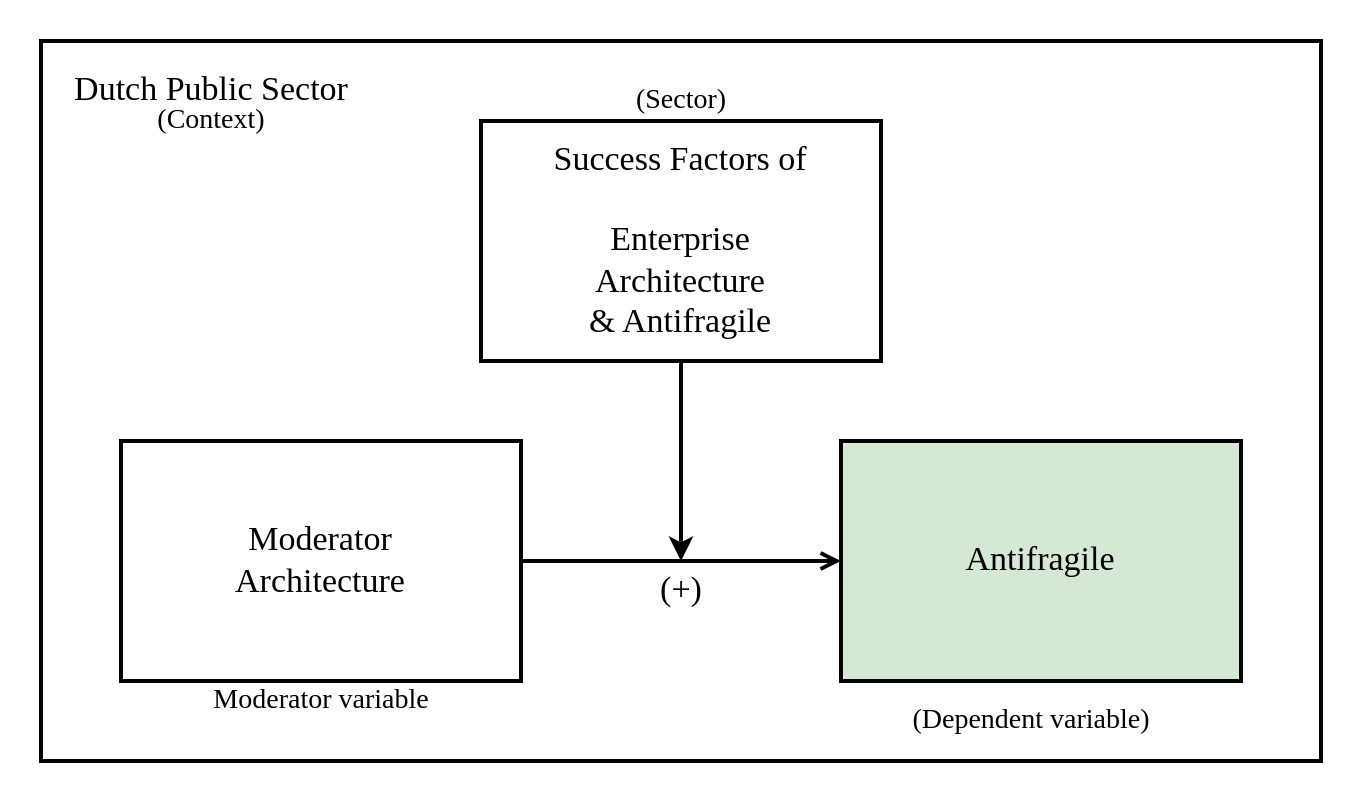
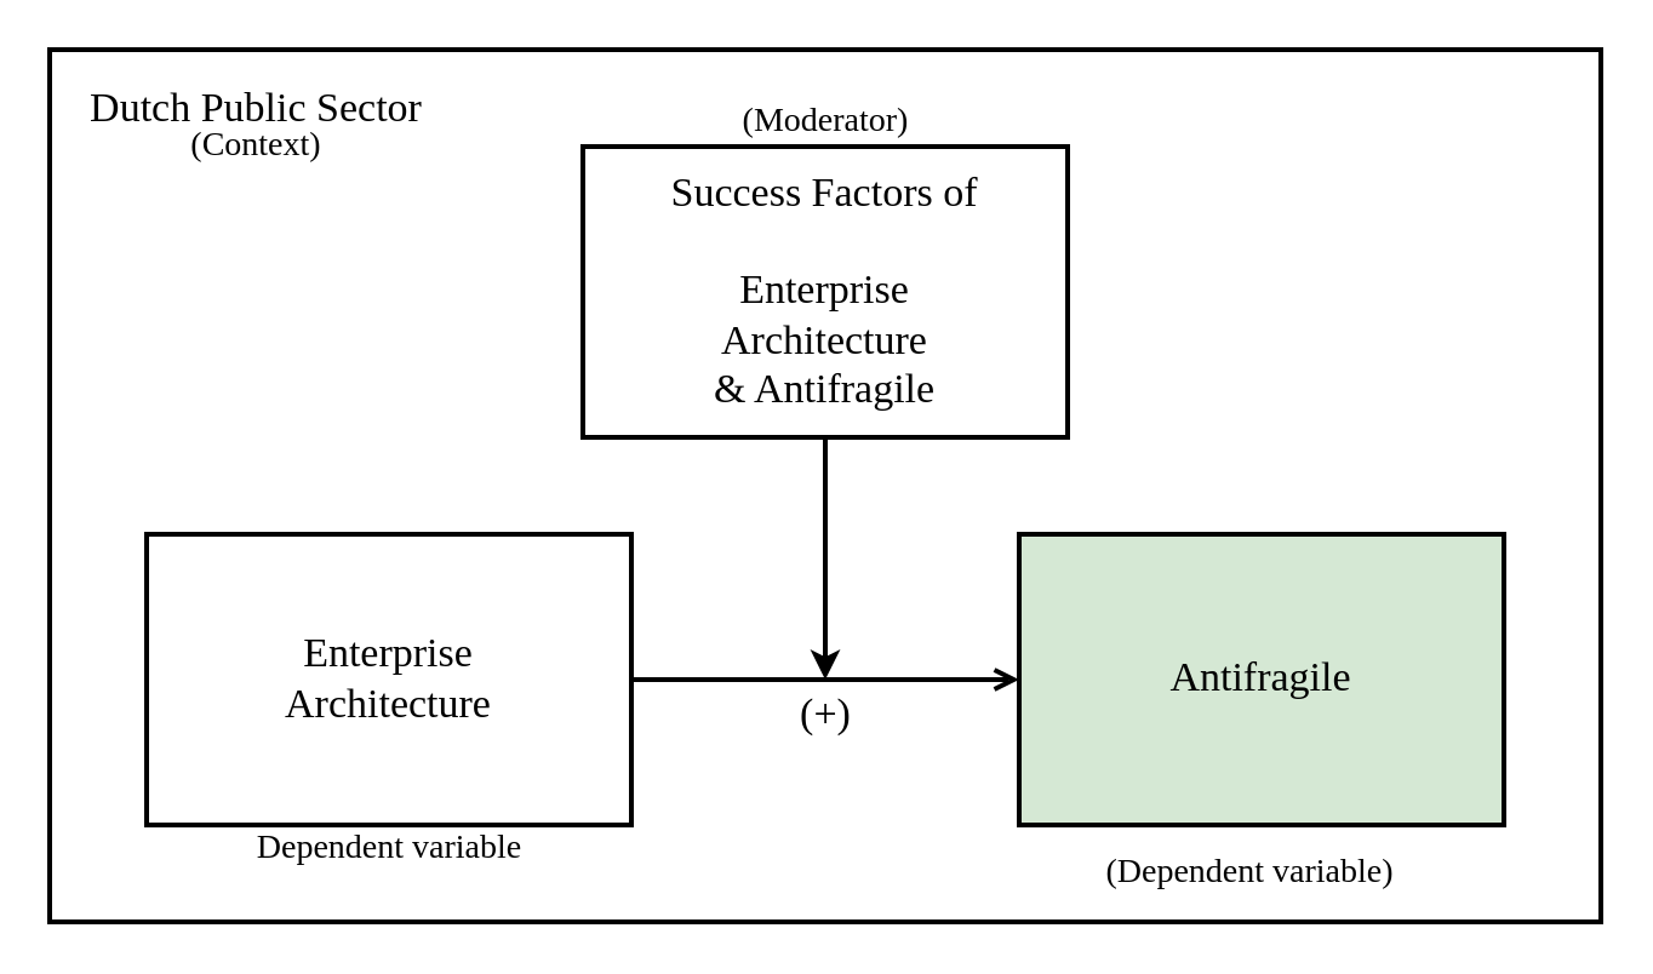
  <mxCell id="0" />
  <mxCell id="1" parent="0" />
  <mxCell id="2" value="" style="rounded=0;whiteSpace=wrap;html=1;fontFamily=CMU Sans Serif Medium;fontSize=17;strokeWidth=2;" vertex="1" parent="1"><mxGeometry x="20" y="20" width="640" height="360" as="geometry" /></mxCell>
  <mxCell id="3" style="edgeStyle=orthogonalEdgeStyle;rounded=0;orthogonalLoop=1;jettySize=auto;html=1;entryX=0;entryY=0.5;entryDx=0;entryDy=0;fontFamily=CMU Sans Serif Medium;fontSize=17;strokeWidth=2;endArrow=open;" edge="1" parent="1" source="4" target="5"><mxGeometry relative="1" as="geometry" /></mxCell>
- <mxCell id="4" value="Moderator&lt;br style=&quot;font-size: 17px;&quot;&gt;Architecture" style="rounded=0;whiteSpace=wrap;html=1;fontFamily=CMU Sans Serif Medium;fontSize=17;strokeWidth=2;fontStyle=0" vertex="1" parent="1"><mxGeometry x="60" y="220" width="200" height="120" as="geometry" /></mxCell>
+ <mxCell id="4" value="Enterprise&lt;br style=&quot;font-size: 17px;&quot;&gt;Architecture" style="rounded=0;whiteSpace=wrap;html=1;fontFamily=CMU Sans Serif Medium;fontSize=17;strokeWidth=2;fontStyle=0" vertex="1" parent="1"><mxGeometry x="60" y="220" width="200" height="120" as="geometry" /></mxCell>
  <mxCell id="5" value="Antifragile" style="rounded=0;whiteSpace=wrap;html=1;fontFamily=CMU Sans Serif Medium;fontSize=17;strokeWidth=2;fontStyle=0;fillColor=#d5e8d4;" vertex="1" parent="1"><mxGeometry x="420" y="220" width="200" height="120" as="geometry" /></mxCell>
  <mxCell id="6" style="edgeStyle=orthogonalEdgeStyle;rounded=0;orthogonalLoop=1;jettySize=auto;html=1;fontFamily=CMU Sans Serif Medium;fontSize=17;strokeWidth=2;" edge="1" parent="1" source="7"><mxGeometry relative="1" as="geometry"><mxPoint x="340" y="280" as="targetPoint" /></mxGeometry></mxCell>
  <mxCell id="7" value="Success Factors of&lt;br&gt;&lt;br&gt;Enterprise&lt;br&gt;Architecture&lt;br&gt;&amp;amp; Antifragile" style="rounded=0;whiteSpace=wrap;html=1;fontFamily=CMU Sans Serif Medium;fontSize=17;strokeWidth=2;fontStyle=0" vertex="1" parent="1"><mxGeometry x="240" y="60" width="200" height="120" as="geometry" /></mxCell>
- <mxCell id="8" value="(Sector)" style="text;html=1;align=center;verticalAlign=middle;resizable=0;points=[];autosize=1;strokeColor=none;fillColor=none;fontSize=14;fontFamily=CMU Sans Serif Medium;" vertex="1" parent="1"><mxGeometry x="300" y="40" width="80" height="20" as="geometry" /></mxCell>
+ <mxCell id="8" value="(Moderator)" style="text;html=1;align=center;verticalAlign=middle;resizable=0;points=[];autosize=1;strokeColor=none;fillColor=none;fontSize=14;fontFamily=CMU Sans Serif Medium;" vertex="1" parent="1"><mxGeometry x="300" y="40" width="80" height="20" as="geometry" /></mxCell>
  <mxCell id="9" value="(Dependent variable)" style="text;html=1;align=center;verticalAlign=middle;resizable=0;points=[];autosize=1;strokeColor=none;fillColor=none;fontSize=14;fontFamily=CMU Sans Serif Medium;" vertex="1" parent="1"><mxGeometry x="450" y="350" width="130" height="20" as="geometry" /></mxCell>
- <mxCell id="10" value="Moderator variable" style="text;html=1;align=center;verticalAlign=middle;resizable=0;points=[];autosize=1;strokeColor=none;fillColor=none;fontSize=14;fontFamily=CMU Sans Serif Medium;" vertex="1" parent="1"><mxGeometry x="100" y="340" width="120" height="20" as="geometry" /></mxCell>
+ <mxCell id="10" value="Dependent variable" style="text;html=1;align=center;verticalAlign=middle;resizable=0;points=[];autosize=1;strokeColor=none;fillColor=none;fontSize=14;fontFamily=CMU Sans Serif Medium;" vertex="1" parent="1"><mxGeometry x="100" y="340" width="120" height="20" as="geometry" /></mxCell>
  <mxCell id="11" value="(+)" style="text;html=1;align=center;verticalAlign=middle;resizable=0;points=[];autosize=1;strokeColor=none;fillColor=none;fontSize=17;fontFamily=CMU Sans Serif Medium;" vertex="1" parent="1"><mxGeometry x="320" y="280" width="40" height="30" as="geometry" /></mxCell>
  <mxCell id="12" value="Dutch Public Sector" style="text;html=1;align=center;verticalAlign=middle;resizable=0;points=[];autosize=1;strokeColor=none;fillColor=none;fontSize=17;fontFamily=CMU Sans Serif Medium;" vertex="1" parent="1"><mxGeometry x="30" y="30" width="150" height="30" as="geometry" /></mxCell>
  <mxCell id="13" value="(Context)" style="text;html=1;align=center;verticalAlign=middle;resizable=0;points=[];autosize=1;strokeColor=none;fillColor=none;fontSize=14;fontFamily=CMU Sans Serif Medium;" vertex="1" parent="1"><mxGeometry x="70" y="50" width="70" height="20" as="geometry" /></mxCell>
